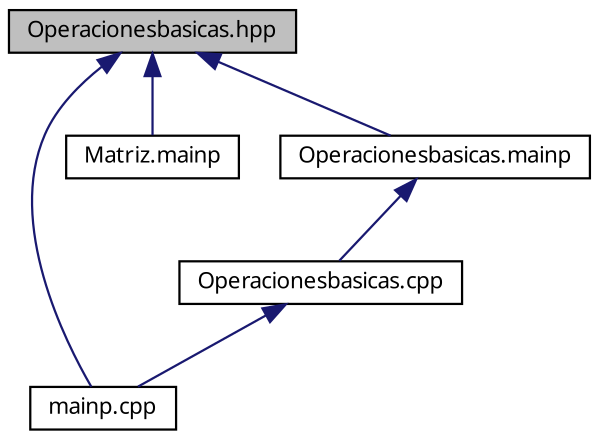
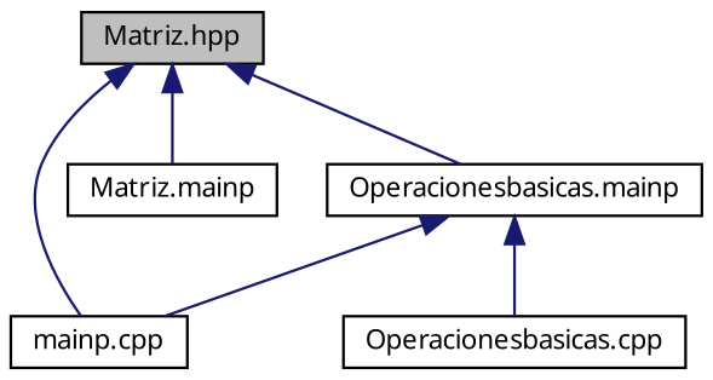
  digraph {
    fontname="Noto Sans"
    node [color=black fillcolor=white fontname="Noto Sans" fontsize=10 shape=record style=filled]
    edge [color=midnightblue dir=back fontname="Noto Sans" fontsize=10 labelfontname=Helvetica labelfontsize=10 style=solid]
-   n1 [fillcolor=grey75 fontcolor=black height=0.2 label="Operacionesbasicas.hpp" width=0.4]
+   n1 [fillcolor=grey75 fontcolor=black height=0.2 label="Matriz.hpp" width=0.4]
    n2 [height=0.2 label="mainp.cpp" width=0.4]
    n3 [height=0.2 label="Matriz.mainp" width=0.4]
    n4 [height=0.2 label="Operacionesbasicas.mainp" width=0.4]
    n5 [height=0.2 label="Operacionesbasicas.cpp" width=0.4]
    n1 -> n2
    n1 -> n3
    n1 -> n4
-   n5 -> n2
+   n4 -> n2
    n4 -> n5
  }
